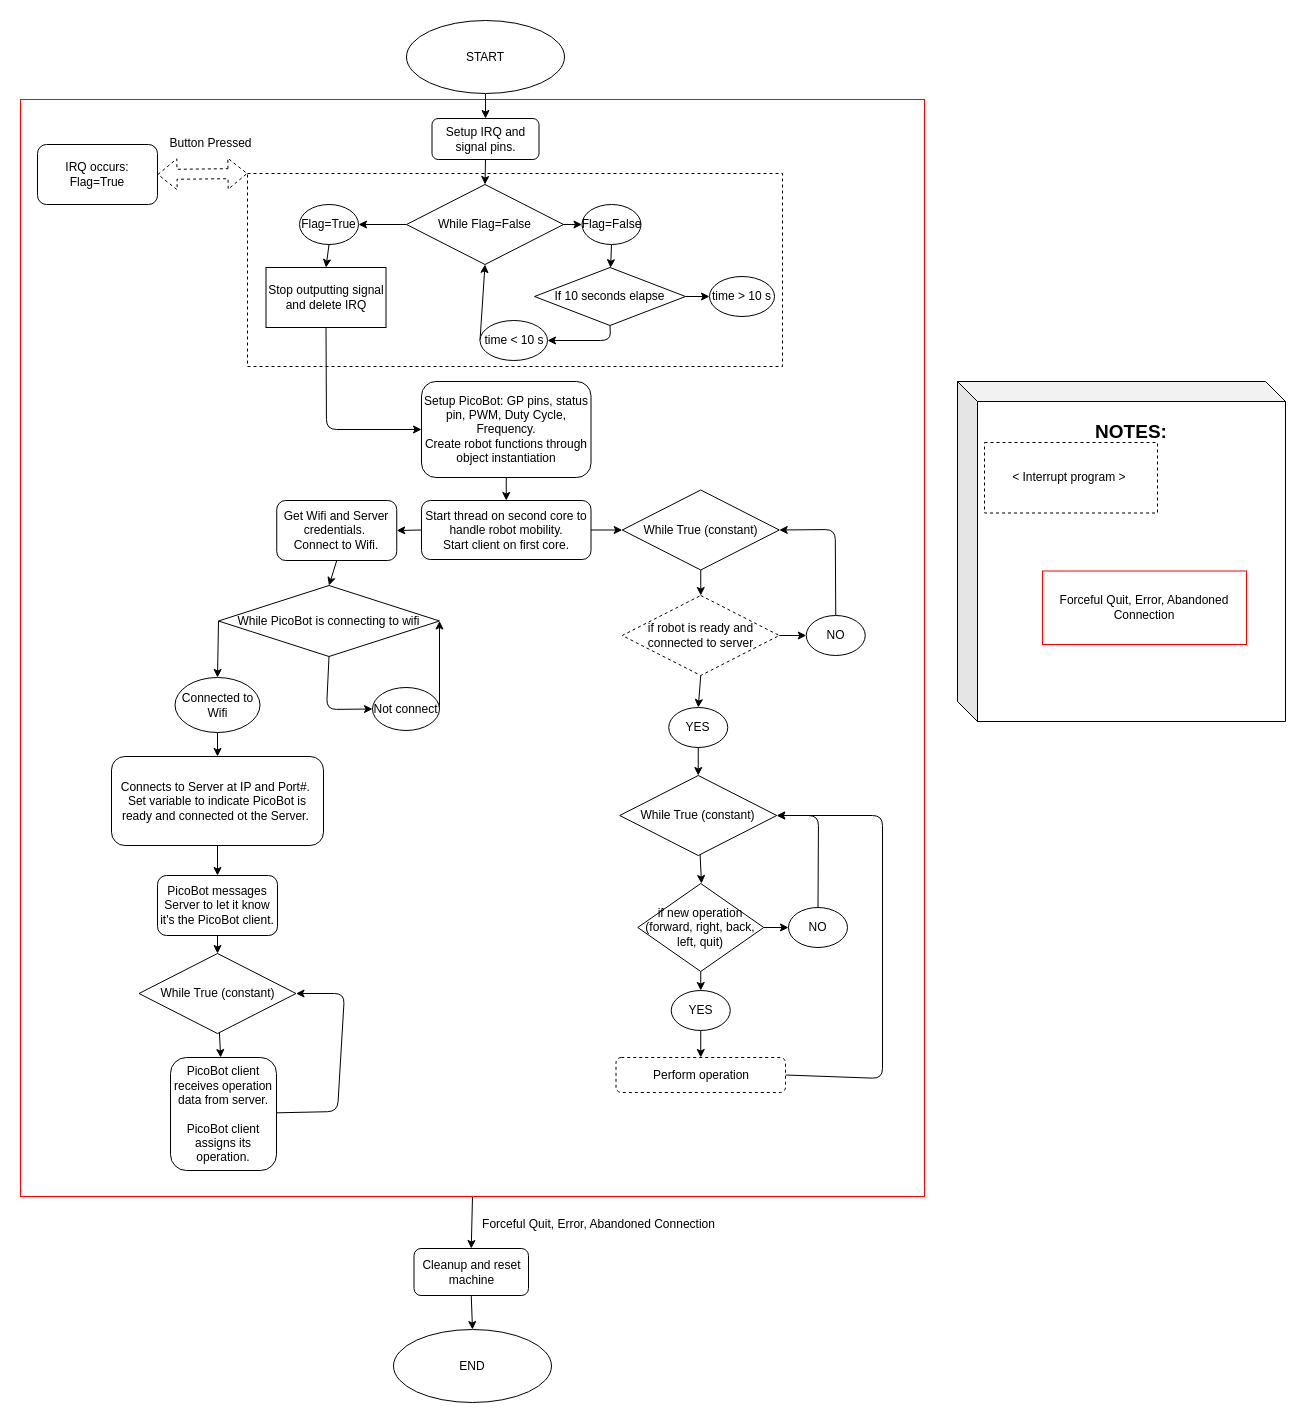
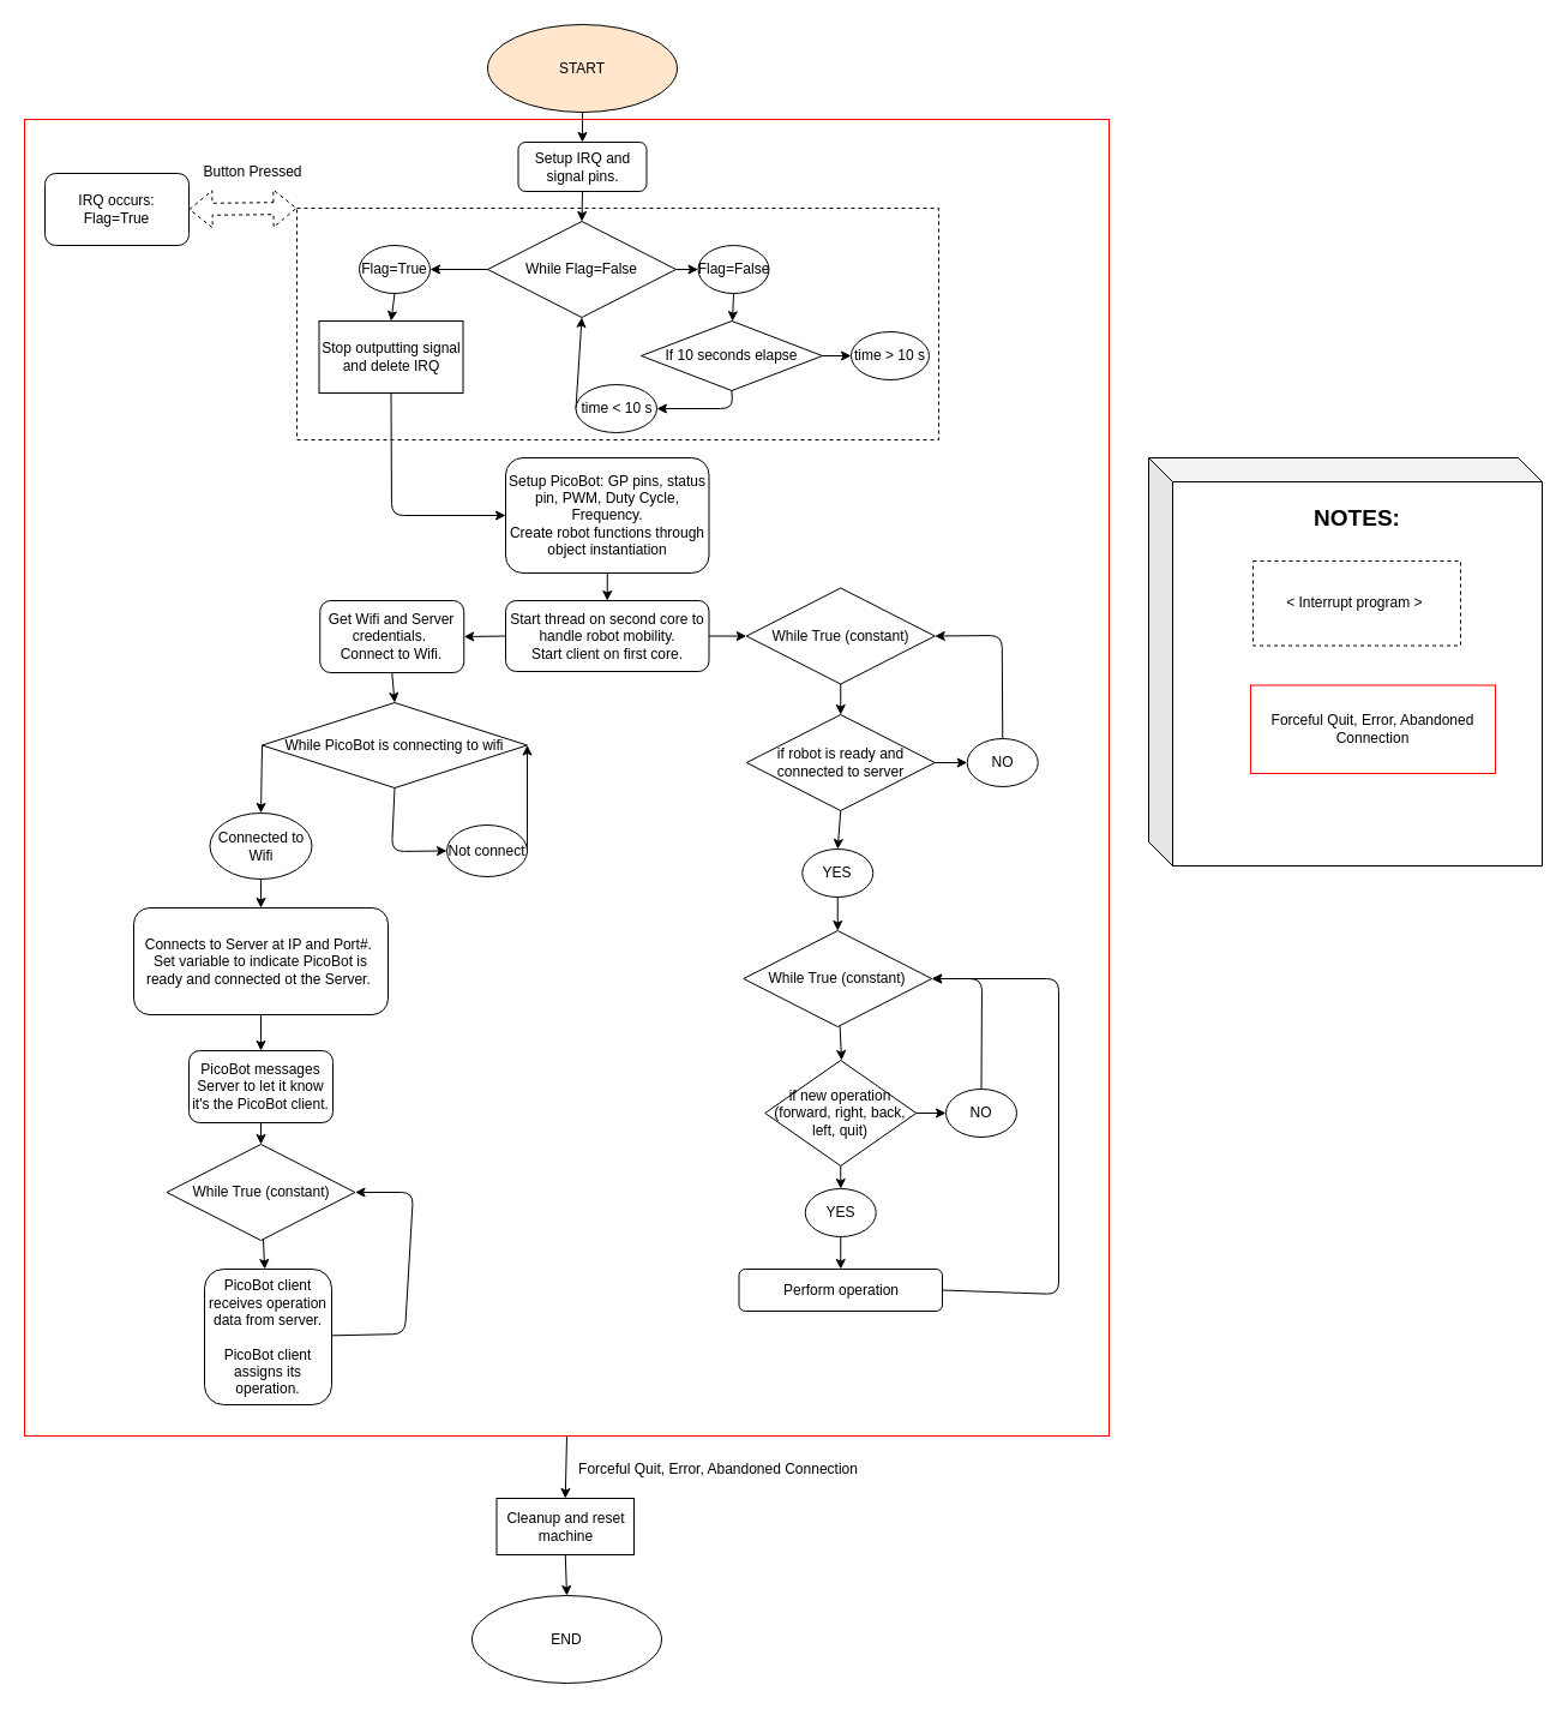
  <mxCell id="0" />
  <mxCell id="1" parent="0" />
  <mxCell id="2" style="edgeStyle=none;html=1;exitX=0.5;exitY=1;exitDx=0;exitDy=0;entryX=0.5;entryY=0;entryDx=0;entryDy=0;fontSize=19;" edge="1" parent="1" source="3" target="74"><mxGeometry relative="1" as="geometry" /></mxCell>
  <mxCell id="3" value="" style="rounded=0;whiteSpace=wrap;html=1;strokeColor=#FF0000;" vertex="1" parent="1"><mxGeometry x="20" y="99" width="904" height="1097" as="geometry" /></mxCell>
  <mxCell id="4" value="" style="whiteSpace=wrap;html=1;dashed=1;" vertex="1" parent="1"><mxGeometry x="247" y="173" width="535" height="193" as="geometry" /></mxCell>
  <mxCell id="5" style="edgeStyle=none;html=1;exitX=0.5;exitY=1;exitDx=0;exitDy=0;entryX=0.5;entryY=0;entryDx=0;entryDy=0;" edge="1" parent="1" source="6" target="8"><mxGeometry relative="1" as="geometry" /></mxCell>
- <mxCell id="6" value="START" style="ellipse;whiteSpace=wrap;html=1;" vertex="1" parent="1"><mxGeometry x="406" y="20" width="158" height="73" as="geometry" /></mxCell>
+ <mxCell id="6" value="START" style="ellipse;whiteSpace=wrap;html=1;fillColor=#ffe6cc;" vertex="1" parent="1"><mxGeometry x="406" y="20" width="158" height="73" as="geometry" /></mxCell>
  <mxCell id="7" style="edgeStyle=none;html=1;exitX=0.5;exitY=1;exitDx=0;exitDy=0;entryX=0.5;entryY=0;entryDx=0;entryDy=0;" edge="1" parent="1" source="8" target="12"><mxGeometry relative="1" as="geometry" /></mxCell>
  <mxCell id="8" value="Setup IRQ and signal pins." style="rounded=1;whiteSpace=wrap;html=1;" vertex="1" parent="1"><mxGeometry x="431.5" y="118" width="107" height="41" as="geometry" /></mxCell>
  <mxCell id="9" value="END" style="ellipse;whiteSpace=wrap;html=1;" vertex="1" parent="1"><mxGeometry x="393" y="1329" width="158" height="73" as="geometry" /></mxCell>
  <mxCell id="10" style="edgeStyle=none;html=1;exitX=1;exitY=0.5;exitDx=0;exitDy=0;entryX=0;entryY=0.5;entryDx=0;entryDy=0;" edge="1" parent="1" source="12" target="57"><mxGeometry relative="1" as="geometry" /></mxCell>
  <mxCell id="11" style="edgeStyle=none;html=1;exitX=0;exitY=0.5;exitDx=0;exitDy=0;entryX=1;entryY=0.5;entryDx=0;entryDy=0;" edge="1" parent="1" source="12" target="59"><mxGeometry relative="1" as="geometry" /></mxCell>
  <mxCell id="12" value="While Flag=False" style="rhombus;whiteSpace=wrap;html=1;" vertex="1" parent="1"><mxGeometry x="406" y="184" width="157" height="80" as="geometry" /></mxCell>
  <mxCell id="13" value="" style="shape=flexArrow;endArrow=classic;startArrow=classic;html=1;dashed=1;exitX=0;exitY=0;exitDx=0;exitDy=0;entryX=1;entryY=0.5;entryDx=0;entryDy=0;" edge="1" parent="1" source="4" target="14"><mxGeometry width="100" height="100" relative="1" as="geometry"><mxPoint x="507" y="-404" as="sourcePoint" /><mxPoint x="219" y="138" as="targetPoint" /></mxGeometry></mxCell>
  <mxCell id="14" value="IRQ occurs:&lt;br&gt;Flag=True" style="rounded=1;whiteSpace=wrap;html=1;" vertex="1" parent="1"><mxGeometry x="37" y="144" width="120" height="60" as="geometry" /></mxCell>
  <mxCell id="15" style="edgeStyle=none;html=1;entryX=0;entryY=0.5;entryDx=0;entryDy=0;" edge="1" parent="1" source="17" target="53"><mxGeometry relative="1" as="geometry" /></mxCell>
  <mxCell id="16" style="edgeStyle=none;html=1;exitX=0.5;exitY=1;exitDx=0;exitDy=0;entryX=1;entryY=0.5;entryDx=0;entryDy=0;" edge="1" parent="1" source="17" target="55"><mxGeometry relative="1" as="geometry"><Array as="points"><mxPoint x="610" y="340" /></Array></mxGeometry></mxCell>
  <mxCell id="17" value="If 10 seconds elapse" style="rhombus;whiteSpace=wrap;html=1;" vertex="1" parent="1"><mxGeometry x="534" y="267" width="151" height="58" as="geometry" /></mxCell>
  <mxCell id="18" style="edgeStyle=none;html=1;exitX=0.5;exitY=1;exitDx=0;exitDy=0;entryX=0;entryY=0.5;entryDx=0;entryDy=0;" edge="1" parent="1" source="19" target="21"><mxGeometry relative="1" as="geometry"><Array as="points"><mxPoint x="326" y="429" /></Array></mxGeometry></mxCell>
  <mxCell id="19" value="Stop outputting signal and delete IRQ" style="whiteSpace=wrap;html=1;rounded=0;" vertex="1" parent="1"><mxGeometry x="265.5" y="267" width="120" height="60" as="geometry" /></mxCell>
  <mxCell id="20" style="edgeStyle=none;html=1;exitX=0.5;exitY=1;exitDx=0;exitDy=0;entryX=0.5;entryY=0;entryDx=0;entryDy=0;" edge="1" parent="1" source="21" target="24"><mxGeometry relative="1" as="geometry" /></mxCell>
  <mxCell id="21" value="Setup PicoBot: GP pins, status pin, PWM, Duty Cycle, Frequency.&lt;br&gt;Create robot functions through object instantiation" style="rounded=1;whiteSpace=wrap;html=1;" vertex="1" parent="1"><mxGeometry x="421" y="381" width="169.5" height="96" as="geometry" /></mxCell>
  <mxCell id="22" style="edgeStyle=none;html=1;exitX=1;exitY=0.5;exitDx=0;exitDy=0;entryX=0;entryY=0.5;entryDx=0;entryDy=0;" edge="1" parent="1" source="24" target="29"><mxGeometry relative="1" as="geometry" /></mxCell>
  <mxCell id="23" style="edgeStyle=none;html=1;exitX=0;exitY=0.5;exitDx=0;exitDy=0;entryX=1;entryY=0.5;entryDx=0;entryDy=0;" edge="1" parent="1" source="24" target="37"><mxGeometry relative="1" as="geometry" /></mxCell>
  <mxCell id="24" value="Start thread on second core to handle robot mobility.&lt;br&gt;Start client on first core." style="rounded=1;whiteSpace=wrap;html=1;" vertex="1" parent="1"><mxGeometry x="421" y="500" width="169.5" height="59" as="geometry" /></mxCell>
  <mxCell id="25" style="edgeStyle=none;html=1;exitX=0.5;exitY=1;exitDx=0;exitDy=0;entryX=0.5;entryY=0;entryDx=0;entryDy=0;" edge="1" parent="1" source="27" target="33"><mxGeometry relative="1" as="geometry" /></mxCell>
  <mxCell id="26" style="edgeStyle=none;html=1;exitX=1;exitY=0.5;exitDx=0;exitDy=0;" edge="1" parent="1" source="27" target="31"><mxGeometry relative="1" as="geometry" /></mxCell>
- <mxCell id="27" value="if robot is ready and connected to server" style="rhombus;whiteSpace=wrap;html=1;dashed=1;" vertex="1" parent="1"><mxGeometry x="621.75" y="595" width="157" height="80" as="geometry" /></mxCell>
+ <mxCell id="27" value="if robot is ready and connected to server" style="rhombus;whiteSpace=wrap;html=1;" vertex="1" parent="1"><mxGeometry x="621.75" y="595" width="157" height="80" as="geometry" /></mxCell>
  <mxCell id="28" style="edgeStyle=none;html=1;exitX=0.5;exitY=1;exitDx=0;exitDy=0;" edge="1" parent="1" source="29" target="27"><mxGeometry relative="1" as="geometry" /></mxCell>
  <mxCell id="29" value="While True (constant)" style="rhombus;whiteSpace=wrap;html=1;" vertex="1" parent="1"><mxGeometry x="621.75" y="489.5" width="157" height="80" as="geometry" /></mxCell>
  <mxCell id="30" style="edgeStyle=none;html=1;exitX=0.5;exitY=0;exitDx=0;exitDy=0;entryX=1;entryY=0.5;entryDx=0;entryDy=0;" edge="1" parent="1" source="31" target="29"><mxGeometry relative="1" as="geometry"><mxPoint x="880.25" y="619" as="sourcePoint" /><Array as="points"><mxPoint x="834.75" y="529" /></Array></mxGeometry></mxCell>
  <mxCell id="31" value="NO" style="ellipse;whiteSpace=wrap;html=1;" vertex="1" parent="1"><mxGeometry x="805.75" y="615" width="59" height="40" as="geometry" /></mxCell>
  <mxCell id="32" style="edgeStyle=none;html=1;exitX=0.5;exitY=1;exitDx=0;exitDy=0;entryX=0.5;entryY=0;entryDx=0;entryDy=0;" edge="1" parent="1" source="33" target="35"><mxGeometry relative="1" as="geometry" /></mxCell>
  <mxCell id="33" value="YES" style="ellipse;whiteSpace=wrap;html=1;" vertex="1" parent="1"><mxGeometry x="668.25" y="707" width="59" height="40" as="geometry" /></mxCell>
  <mxCell id="34" style="edgeStyle=none;html=1;entryX=0.506;entryY=0;entryDx=0;entryDy=0;entryPerimeter=0;" edge="1" parent="1" source="35" target="64"><mxGeometry relative="1" as="geometry"><mxPoint x="701.064" y="877" as="targetPoint" /></mxGeometry></mxCell>
  <mxCell id="35" value="While True (constant)" style="rhombus;whiteSpace=wrap;html=1;" vertex="1" parent="1"><mxGeometry x="619.25" y="775" width="157" height="80" as="geometry" /></mxCell>
  <mxCell id="36" style="edgeStyle=none;html=1;exitX=0.5;exitY=1;exitDx=0;exitDy=0;entryX=0.5;entryY=0;entryDx=0;entryDy=0;" edge="1" parent="1" source="37" target="40"><mxGeometry relative="1" as="geometry" /></mxCell>
- <mxCell id="37" value="Get Wifi and Server credentials.&amp;nbsp;&lt;br&gt;Connect to Wifi." style="rounded=1;whiteSpace=wrap;html=1;" vertex="1" parent="1"><mxGeometry x="276.25" y="500" width="120" height="60" as="geometry" /></mxCell>
+ <mxCell id="37" value="Get Wifi and Server credentials.&amp;nbsp;&lt;br&gt;Connect to Wifi." style="rounded=1;whiteSpace=wrap;html=1;" vertex="1" parent="1"><mxGeometry x="266.25" y="500" width="120" height="60" as="geometry" /></mxCell>
  <mxCell id="38" style="edgeStyle=none;html=1;exitX=0;exitY=0.5;exitDx=0;exitDy=0;entryX=0.5;entryY=0;entryDx=0;entryDy=0;" edge="1" parent="1" source="40" target="42"><mxGeometry relative="1" as="geometry" /></mxCell>
  <mxCell id="39" style="edgeStyle=none;html=1;exitX=0.5;exitY=1;exitDx=0;exitDy=0;entryX=0;entryY=0.5;entryDx=0;entryDy=0;" edge="1" parent="1" source="40" target="44"><mxGeometry relative="1" as="geometry"><Array as="points"><mxPoint x="326" y="709" /></Array></mxGeometry></mxCell>
  <mxCell id="40" value="While PicoBot is connecting to wifi" style="rhombus;whiteSpace=wrap;html=1;" vertex="1" parent="1"><mxGeometry x="218" y="585" width="221" height="71" as="geometry" /></mxCell>
  <mxCell id="41" style="edgeStyle=none;html=1;exitX=0.5;exitY=1;exitDx=0;exitDy=0;entryX=0.5;entryY=0;entryDx=0;entryDy=0;" edge="1" parent="1" source="42" target="46"><mxGeometry relative="1" as="geometry" /></mxCell>
  <mxCell id="42" value="Connected to Wifi" style="ellipse;whiteSpace=wrap;html=1;" vertex="1" parent="1"><mxGeometry x="174.5" y="677" width="85" height="55" as="geometry" /></mxCell>
  <mxCell id="43" style="edgeStyle=none;html=1;exitX=1;exitY=0.5;exitDx=0;exitDy=0;entryX=1;entryY=0.5;entryDx=0;entryDy=0;" edge="1" parent="1" source="44" target="40"><mxGeometry relative="1" as="geometry" /></mxCell>
  <mxCell id="44" value="Not connect" style="ellipse;whiteSpace=wrap;html=1;" vertex="1" parent="1"><mxGeometry x="372" y="687" width="67" height="43" as="geometry" /></mxCell>
  <mxCell id="45" style="edgeStyle=none;html=1;entryX=0.5;entryY=0;entryDx=0;entryDy=0;" edge="1" parent="1" source="46" target="48"><mxGeometry relative="1" as="geometry" /></mxCell>
  <mxCell id="46" value="Connects to Server at IP and Port#.&amp;nbsp;&lt;br&gt;Set variable to indicate PicoBot is ready and connected ot the Server.&amp;nbsp;" style="rounded=1;whiteSpace=wrap;html=1;" vertex="1" parent="1"><mxGeometry x="111" y="756" width="212" height="89" as="geometry" /></mxCell>
  <mxCell id="47" style="edgeStyle=none;html=1;exitX=0.5;exitY=1;exitDx=0;exitDy=0;entryX=0.5;entryY=0;entryDx=0;entryDy=0;" edge="1" parent="1" source="48" target="50"><mxGeometry relative="1" as="geometry" /></mxCell>
  <mxCell id="48" value="PicoBot messages Server to let it know it's the PicoBot client." style="rounded=1;whiteSpace=wrap;html=1;" vertex="1" parent="1"><mxGeometry x="157" y="875" width="120" height="60" as="geometry" /></mxCell>
  <mxCell id="49" style="edgeStyle=none;html=1;" edge="1" parent="1" source="50" target="52"><mxGeometry relative="1" as="geometry" /></mxCell>
  <mxCell id="50" value="While True (constant)" style="rhombus;whiteSpace=wrap;html=1;" vertex="1" parent="1"><mxGeometry x="138.5" y="953" width="157" height="80" as="geometry" /></mxCell>
  <mxCell id="51" style="edgeStyle=none;html=1;entryX=1;entryY=0.5;entryDx=0;entryDy=0;" edge="1" parent="1" source="52" target="50"><mxGeometry relative="1" as="geometry"><Array as="points"><mxPoint x="337" y="1111" /><mxPoint x="344" y="993" /></Array></mxGeometry></mxCell>
  <mxCell id="52" value="PicoBot client receives operation data from server.&lt;br&gt;&lt;br&gt;PicoBot client assigns its operation." style="rounded=1;whiteSpace=wrap;html=1;" vertex="1" parent="1"><mxGeometry x="170" y="1057" width="106" height="113" as="geometry" /></mxCell>
  <mxCell id="53" value="time &amp;gt; 10 s" style="ellipse;whiteSpace=wrap;html=1;" vertex="1" parent="1"><mxGeometry x="709" y="276" width="65" height="40" as="geometry" /></mxCell>
  <mxCell id="54" style="edgeStyle=none;html=1;exitX=0;exitY=0.5;exitDx=0;exitDy=0;entryX=0.5;entryY=1;entryDx=0;entryDy=0;" edge="1" parent="1" source="55" target="12"><mxGeometry relative="1" as="geometry" /></mxCell>
  <mxCell id="55" value="time &amp;lt; 10 s" style="ellipse;whiteSpace=wrap;html=1;" vertex="1" parent="1"><mxGeometry x="479.5" y="320" width="67.5" height="40" as="geometry" /></mxCell>
  <mxCell id="56" style="edgeStyle=none;html=1;" edge="1" parent="1" source="57" target="17"><mxGeometry relative="1" as="geometry" /></mxCell>
  <mxCell id="57" value="Flag=False" style="ellipse;whiteSpace=wrap;html=1;" vertex="1" parent="1"><mxGeometry x="581.5" y="204" width="59" height="40" as="geometry" /></mxCell>
  <mxCell id="58" style="edgeStyle=none;html=1;exitX=0.5;exitY=1;exitDx=0;exitDy=0;entryX=0.5;entryY=0;entryDx=0;entryDy=0;" edge="1" parent="1" source="59" target="19"><mxGeometry relative="1" as="geometry" /></mxCell>
  <mxCell id="59" value="Flag=True" style="ellipse;whiteSpace=wrap;html=1;" vertex="1" parent="1"><mxGeometry x="299" y="204" width="59" height="40" as="geometry" /></mxCell>
  <mxCell id="60" style="edgeStyle=none;html=1;exitX=1;exitY=0.5;exitDx=0;exitDy=0;entryX=1;entryY=0.5;entryDx=0;entryDy=0;" edge="1" parent="1" source="61" target="35"><mxGeometry relative="1" as="geometry"><Array as="points"><mxPoint x="882" y="1078" /><mxPoint x="882" y="815" /></Array></mxGeometry></mxCell>
- <mxCell id="61" value="Perform operation" style="rounded=1;whiteSpace=wrap;html=1;dashed=1;" vertex="1" parent="1"><mxGeometry x="615.5" y="1057" width="169.5" height="35" as="geometry" /></mxCell>
+ <mxCell id="61" value="Perform operation" style="rounded=1;whiteSpace=wrap;html=1;" vertex="1" parent="1"><mxGeometry x="615.5" y="1057" width="169.5" height="35" as="geometry" /></mxCell>
  <mxCell id="62" style="edgeStyle=none;html=1;exitX=0.5;exitY=1;exitDx=0;exitDy=0;entryX=0.5;entryY=0;entryDx=0;entryDy=0;" edge="1" parent="1" source="64" target="68"><mxGeometry relative="1" as="geometry" /></mxCell>
  <mxCell id="63" style="edgeStyle=none;html=1;exitX=1;exitY=0.5;exitDx=0;exitDy=0;entryX=0;entryY=0.5;entryDx=0;entryDy=0;" edge="1" parent="1" source="64" target="66"><mxGeometry relative="1" as="geometry" /></mxCell>
  <mxCell id="64" value="if new operation&lt;br&gt;(forward, right, back, left, quit)" style="rhombus;whiteSpace=wrap;html=1;" vertex="1" parent="1"><mxGeometry x="637.25" y="883" width="126" height="88" as="geometry" /></mxCell>
  <mxCell id="65" style="edgeStyle=none;html=1;exitX=0.5;exitY=0;exitDx=0;exitDy=0;entryX=1;entryY=0.5;entryDx=0;entryDy=0;" edge="1" parent="1" source="66" target="35"><mxGeometry relative="1" as="geometry"><Array as="points"><mxPoint x="818" y="815" /></Array></mxGeometry></mxCell>
  <mxCell id="66" value="NO" style="ellipse;whiteSpace=wrap;html=1;" vertex="1" parent="1"><mxGeometry x="788" y="907" width="59" height="40" as="geometry" /></mxCell>
  <mxCell id="67" style="edgeStyle=none;html=1;exitX=0.5;exitY=1;exitDx=0;exitDy=0;entryX=0.5;entryY=0;entryDx=0;entryDy=0;" edge="1" parent="1" source="68" target="61"><mxGeometry relative="1" as="geometry" /></mxCell>
  <mxCell id="68" value="YES" style="ellipse;whiteSpace=wrap;html=1;" vertex="1" parent="1"><mxGeometry x="670.75" y="990" width="59" height="40" as="geometry" /></mxCell>
  <mxCell id="69" value="Button Pressed" style="text;html=1;align=center;verticalAlign=middle;resizable=0;points=[];autosize=1;strokeColor=none;fillColor=none;" vertex="1" parent="1"><mxGeometry x="159.5" y="130" width="100" height="26" as="geometry" /></mxCell>
  <mxCell id="70" value="&lt;b style=&quot;font-size: 19px;&quot;&gt;NOTES:&lt;br&gt;&lt;/b&gt;&lt;br&gt;&lt;br&gt;&lt;br&gt;&lt;br&gt;&lt;br&gt;&lt;br&gt;&lt;br&gt;&lt;br&gt;&lt;br&gt;&lt;br&gt;&lt;br&gt;&lt;br&gt;&lt;br&gt;&lt;br&gt;&lt;br&gt;&lt;br&gt;&lt;br&gt;&lt;br&gt;" style="shape=cube;whiteSpace=wrap;html=1;boundedLbl=1;backgroundOutline=1;darkOpacity=0.05;darkOpacity2=0.1;" vertex="1" parent="1"><mxGeometry x="957" y="381" width="328" height="340" as="geometry" /></mxCell>
- <mxCell id="71" value="&amp;lt; Interrupt program &amp;gt;&amp;nbsp;" style="whiteSpace=wrap;html=1;dashed=1;" vertex="1" parent="1"><mxGeometry x="984" y="442" width="173" height="70.5" as="geometry" /></mxCell>
+ <mxCell id="71" value="&amp;lt; Interrupt program &amp;gt;&amp;nbsp;" style="whiteSpace=wrap;html=1;dashed=1;" vertex="1" parent="1"><mxGeometry x="1044" y="467" width="173" height="70.5" as="geometry" /></mxCell>
  <mxCell id="72" value="Forceful Quit, Error, Abandoned Connection" style="rounded=0;whiteSpace=wrap;html=1;strokeColor=#FF0000;" vertex="1" parent="1"><mxGeometry x="1042" y="570.5" width="204" height="73.5" as="geometry" /></mxCell>
  <mxCell id="73" style="edgeStyle=none;html=1;exitX=0.5;exitY=1;exitDx=0;exitDy=0;entryX=0.5;entryY=0;entryDx=0;entryDy=0;fontSize=19;" edge="1" parent="1" source="74" target="9"><mxGeometry relative="1" as="geometry" /></mxCell>
- <mxCell id="74" value="Cleanup and reset machine" style="rounded=1;whiteSpace=wrap;html=1;" vertex="1" parent="1"><mxGeometry x="413.5" y="1248" width="114.5" height="47" as="geometry" /></mxCell>
+ <mxCell id="74" value="Cleanup and reset machine" style="whiteSpace=wrap;html=1;rounded=0;" vertex="1" parent="1"><mxGeometry x="413.5" y="1248" width="114.5" height="47" as="geometry" /></mxCell>
  <mxCell id="75" value="&lt;span style=&quot;font-size: 12px;&quot;&gt;Forceful Quit, Error, Abandoned Connection&lt;/span&gt;" style="text;html=1;align=center;verticalAlign=middle;resizable=0;points=[];autosize=1;strokeColor=none;fillColor=none;fontSize=19;" vertex="1" parent="1"><mxGeometry x="472" y="1204" width="251" height="35" as="geometry" /></mxCell>
